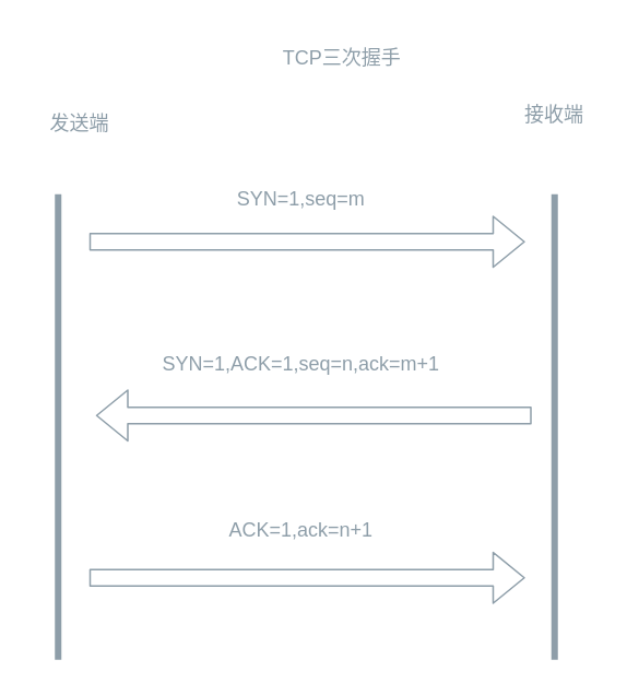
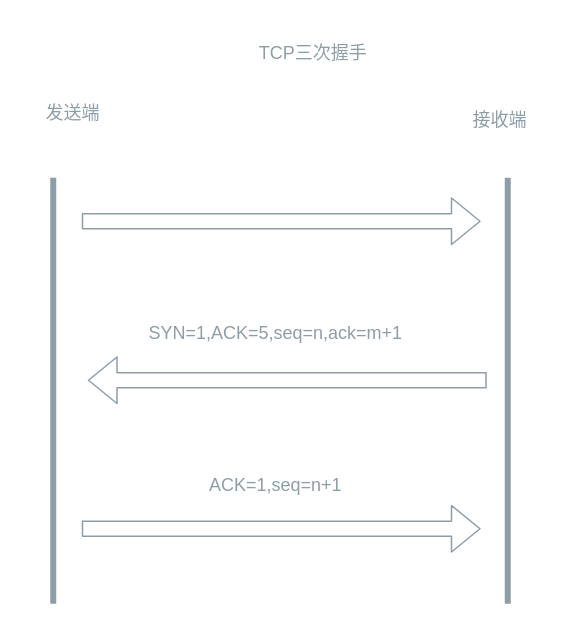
  <mxCell id="0" />
  <mxCell id="1" parent="0" />
  <mxCell id="2" value="" style="line;strokeWidth=4;direction=south;html=1;perimeter=backbonePerimeter;points=[];outlineConnect=0;strokeColor=#8E9EA9;fontColor=#8E9EA9;" vertex="1" parent="1"><mxGeometry x="30" y="118" width="10" height="284" as="geometry" /></mxCell>
  <mxCell id="3" value="" style="line;strokeWidth=4;direction=south;html=1;perimeter=backbonePerimeter;points=[];outlineConnect=0;strokeColor=#8E9EA9;fontColor=#8E9EA9;" vertex="1" parent="1"><mxGeometry x="333" y="118" width="10" height="284" as="geometry" /></mxCell>
  <mxCell id="4" value="" style="shape=flexArrow;endArrow=classic;html=1;strokeColor=#8E9EA9;fontColor=#8E9EA9;" edge="1" parent="1"><mxGeometry width="50" height="50" relative="1" as="geometry"><mxPoint x="54" y="147" as="sourcePoint" /><mxPoint x="320" y="147" as="targetPoint" /></mxGeometry></mxCell>
  <mxCell id="5" value="" style="shape=flexArrow;endArrow=classic;html=1;strokeColor=#8E9EA9;fontColor=#8E9EA9;" edge="1" parent="1"><mxGeometry width="50" height="50" relative="1" as="geometry"><mxPoint x="324" y="253" as="sourcePoint" /><mxPoint x="58" y="253" as="targetPoint" /></mxGeometry></mxCell>
  <mxCell id="6" value="" style="shape=flexArrow;endArrow=classic;html=1;strokeColor=#8E9EA9;fontColor=#8E9EA9;" edge="1" parent="1"><mxGeometry width="50" height="50" relative="1" as="geometry"><mxPoint x="54" y="352" as="sourcePoint" /><mxPoint x="320" y="352" as="targetPoint" /></mxGeometry></mxCell>
  <mxCell id="7" value="发送端&amp;nbsp;" style="text;strokeColor=none;align=center;fillColor=none;html=1;verticalAlign=middle;whiteSpace=wrap;rounded=0;fontColor=#8E9EA9;" vertex="1" parent="1"><mxGeometry x="20" y="60" width="60" height="30" as="geometry" /></mxCell>
- <mxCell id="8" value="接收端" style="text;strokeColor=none;align=center;fillColor=none;html=1;verticalAlign=middle;whiteSpace=wrap;rounded=0;fontColor=#8E9EA9;" vertex="1" parent="1"><mxGeometry x="308" y="55" width="60" height="30" as="geometry" /></mxCell>
- <mxCell id="9" value="SYN=1,seq=m" style="text;strokeColor=none;align=center;fillColor=none;html=1;verticalAlign=middle;whiteSpace=wrap;rounded=0;fontColor=#8E9EA9;" vertex="1" parent="1"><mxGeometry x="88" y="106" width="191" height="30" as="geometry" /></mxCell>
- <mxCell id="10" value="SYN=1,ACK=1,seq=n,ack=m+1" style="text;strokeColor=none;align=center;fillColor=none;html=1;verticalAlign=middle;whiteSpace=wrap;rounded=0;fontColor=#8E9EA9;" vertex="1" parent="1"><mxGeometry x="88" y="207" width="191" height="30" as="geometry" /></mxCell>
- <mxCell id="11" value="ACK=1,ack=n+1" style="text;strokeColor=none;align=center;fillColor=none;html=1;verticalAlign=middle;whiteSpace=wrap;rounded=0;fontColor=#8E9EA9;" vertex="1" parent="1"><mxGeometry x="88" y="308" width="191" height="30" as="geometry" /></mxCell>
+ <mxCell id="8" value="接收端" style="text;strokeColor=none;align=center;fillColor=none;html=1;verticalAlign=middle;whiteSpace=wrap;rounded=0;fontColor=#8E9EA9;" vertex="1" parent="1"><mxGeometry x="303" y="65" width="60" height="30" as="geometry" /></mxCell>
+ <mxCell id="10" value="SYN=1,ACK=5,seq=n,ack=m+1" style="text;strokeColor=none;align=center;fillColor=none;html=1;verticalAlign=middle;whiteSpace=wrap;rounded=0;fontColor=#8E9EA9;" vertex="1" parent="1"><mxGeometry x="88" y="207" width="191" height="30" as="geometry" /></mxCell>
+ <mxCell id="11" value="ACK=1,seq=n+1" style="text;strokeColor=none;align=center;fillColor=none;html=1;verticalAlign=middle;whiteSpace=wrap;rounded=0;fontColor=#8E9EA9;" vertex="1" parent="1"><mxGeometry x="88" y="308" width="191" height="30" as="geometry" /></mxCell>
  <mxCell id="12" value="TCP三次握手" style="text;strokeColor=none;align=center;fillColor=none;html=1;verticalAlign=middle;whiteSpace=wrap;rounded=0;fontColor=#8E9EA9;" vertex="1" parent="1"><mxGeometry x="169" y="20" width="79" height="30" as="geometry" /></mxCell>
